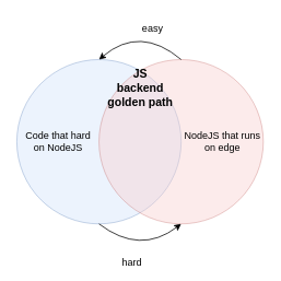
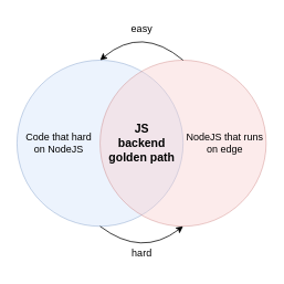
  <mxCell id="0" />
  <mxCell id="1" parent="0" />
  <mxCell id="2" value="" style="ellipse;whiteSpace=wrap;html=1;fillColor=#dae8fc;labelBackgroundColor=#FF5E5E;fillStyle=auto;strokeColor=#6c8ebf;opacity=50;" parent="1" vertex="1"><mxGeometry x="20" y="72" width="200" height="200" as="geometry" /></mxCell>
  <mxCell id="3" value="" style="ellipse;whiteSpace=wrap;html=1;fillStyle=auto;fillColor=#f8cecc;opacity=40;strokeColor=#b85450;" parent="1" vertex="1"><mxGeometry x="120" y="72" width="200" height="200" as="geometry" /></mxCell>
  <mxCell id="4" value="Code that hard&lt;br&gt;on NodeJS" style="text;html=1;align=center;verticalAlign=middle;resizable=0;points=[];autosize=1;strokeColor=none;fillColor=none;" parent="1" vertex="1"><mxGeometry x="20" y="152" width="100" height="40" as="geometry" /></mxCell>
  <mxCell id="5" value="NodeJS that runs&lt;br&gt;on edge" style="text;html=1;align=center;verticalAlign=middle;resizable=0;points=[];autosize=1;strokeColor=none;fillColor=none;" parent="1" vertex="1"><mxGeometry x="220" y="152" width="100" height="40" as="geometry" /></mxCell>
- <mxCell id="6" value="JS&lt;br style=&quot;font-size: 14px&quot;&gt;backend&lt;br style=&quot;font-size: 14px&quot;&gt;golden path" style="text;html=1;align=center;verticalAlign=middle;resizable=0;points=[];autosize=1;strokeColor=none;fillColor=none;rounded=0;fontStyle=1;fontSize=14;" parent="1" vertex="1"><mxGeometry x="125" y="77" width="90" height="60" as="geometry" /></mxCell>
+ <mxCell id="6" value="JS&lt;br style=&quot;font-size: 14px&quot;&gt;backend&lt;br style=&quot;font-size: 14px&quot;&gt;golden path" style="text;html=1;align=center;verticalAlign=middle;resizable=0;points=[];autosize=1;strokeColor=none;fillColor=none;rounded=0;fontStyle=1;fontSize=14;" parent="1" vertex="1"><mxGeometry x="125" y="142" width="90" height="60" as="geometry" /></mxCell>
  <mxCell id="7" value="" style="curved=1;endArrow=classic;html=1;rounded=0;exitX=0.5;exitY=1;exitDx=0;exitDy=0;entryX=0.5;entryY=1;entryDx=0;entryDy=0;" parent="1" source="2" target="3" edge="1"><mxGeometry width="50" height="50" relative="1" as="geometry"><mxPoint x="190" y="390" as="sourcePoint" /><mxPoint x="240" y="340" as="targetPoint" /><Array as="points"><mxPoint x="170" y="310" /></Array></mxGeometry></mxCell>
  <mxCell id="8" value="" style="curved=1;endArrow=classic;html=1;rounded=0;entryX=0.5;entryY=0;entryDx=0;entryDy=0;exitX=0.5;exitY=0;exitDx=0;exitDy=0;" parent="1" source="3" target="2" edge="1"><mxGeometry width="50" height="50" relative="1" as="geometry"><mxPoint x="220" y="70" as="sourcePoint" /><mxPoint x="110" y="70" as="targetPoint" /><Array as="points"><mxPoint x="170" y="30" /></Array></mxGeometry></mxCell>
- <mxCell id="9" value="hard" style="text;html=1;align=center;verticalAlign=middle;resizable=0;points=[];autosize=1;strokeColor=none;fillColor=none;" parent="1" vertex="1"><mxGeometry x="135" y="305" width="50" height="30" as="geometry" /></mxCell>
- <mxCell id="10" value="easy" style="text;html=1;align=center;verticalAlign=middle;resizable=0;points=[];autosize=1;strokeColor=none;fillColor=none;" parent="1" vertex="1"><mxGeometry x="160" y="20" width="50" height="30" as="geometry" /></mxCell>
+ <mxCell id="9" value="hard" style="text;html=1;align=center;verticalAlign=middle;resizable=0;points=[];autosize=1;strokeColor=none;fillColor=none;" parent="1" vertex="1"><mxGeometry x="145" y="290" width="50" height="30" as="geometry" /></mxCell>
+ <mxCell id="10" value="easy" style="text;html=1;align=center;verticalAlign=middle;resizable=0;points=[];autosize=1;strokeColor=none;fillColor=none;" parent="1" vertex="1"><mxGeometry x="145" y="20" width="50" height="30" as="geometry" /></mxCell>
